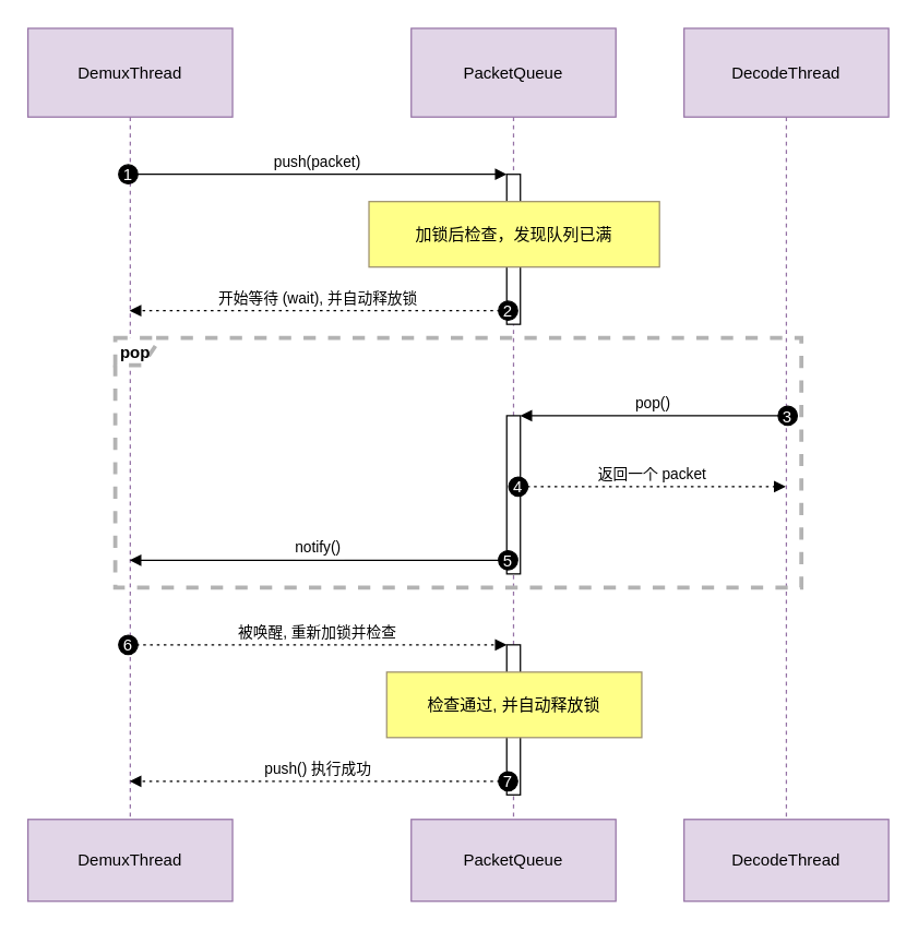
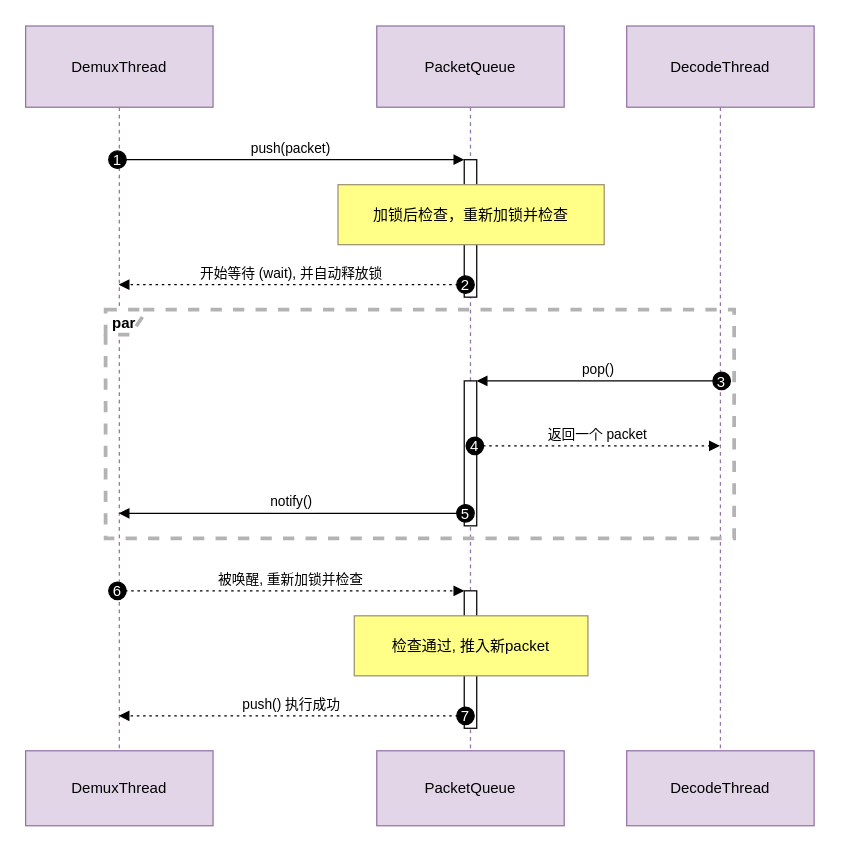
  <mxCell id="0" />
  <mxCell id="1" parent="0" />
  <mxCell id="2" value="DemuxThread" style="shape=umlLifeline;perimeter=lifelinePerimeter;whiteSpace=wrap;container=1;dropTarget=0;collapsible=0;recursiveResize=0;outlineConnect=0;portConstraint=eastwest;newEdgeStyle={&quot;edgeStyle&quot;:&quot;elbowEdgeStyle&quot;,&quot;elbow&quot;:&quot;vertical&quot;,&quot;curved&quot;:0,&quot;rounded&quot;:0};size=65;fillColor=#e1d5e7;strokeColor=#9673a6;" vertex="1" parent="1"><mxGeometry x="20" y="20" width="150" height="580" as="geometry" /></mxCell>
  <mxCell id="3" value="PacketQueue" style="shape=umlLifeline;perimeter=lifelinePerimeter;whiteSpace=wrap;container=1;dropTarget=0;collapsible=0;recursiveResize=0;outlineConnect=0;portConstraint=eastwest;newEdgeStyle={&quot;edgeStyle&quot;:&quot;elbowEdgeStyle&quot;,&quot;elbow&quot;:&quot;vertical&quot;,&quot;curved&quot;:0,&quot;rounded&quot;:0};size=65;fillColor=#e1d5e7;strokeColor=#9673a6;" vertex="1" parent="1"><mxGeometry x="301" y="20" width="150" height="580" as="geometry" /></mxCell>
  <mxCell id="4" value="" style="points=[];perimeter=orthogonalPerimeter;outlineConnect=0;targetShapes=umlLifeline;portConstraint=eastwest;newEdgeStyle={&quot;edgeStyle&quot;:&quot;elbowEdgeStyle&quot;,&quot;elbow&quot;:&quot;vertical&quot;,&quot;curved&quot;:0,&quot;rounded&quot;:0}" vertex="1" parent="3"><mxGeometry x="70" y="107" width="10" height="110" as="geometry" /></mxCell>
  <mxCell id="5" value="" style="points=[];perimeter=orthogonalPerimeter;outlineConnect=0;targetShapes=umlLifeline;portConstraint=eastwest;newEdgeStyle={&quot;edgeStyle&quot;:&quot;elbowEdgeStyle&quot;,&quot;elbow&quot;:&quot;vertical&quot;,&quot;curved&quot;:0,&quot;rounded&quot;:0}" vertex="1" parent="3"><mxGeometry x="70" y="284" width="10" height="116" as="geometry" /></mxCell>
  <mxCell id="6" value="" style="points=[];perimeter=orthogonalPerimeter;outlineConnect=0;targetShapes=umlLifeline;portConstraint=eastwest;newEdgeStyle={&quot;edgeStyle&quot;:&quot;elbowEdgeStyle&quot;,&quot;elbow&quot;:&quot;vertical&quot;,&quot;curved&quot;:0,&quot;rounded&quot;:0}" vertex="1" parent="3"><mxGeometry x="70" y="452" width="10" height="110" as="geometry" /></mxCell>
  <mxCell id="7" value="DecodeThread" style="shape=umlLifeline;perimeter=lifelinePerimeter;whiteSpace=wrap;container=1;dropTarget=0;collapsible=0;recursiveResize=0;outlineConnect=0;portConstraint=eastwest;newEdgeStyle={&quot;edgeStyle&quot;:&quot;elbowEdgeStyle&quot;,&quot;elbow&quot;:&quot;vertical&quot;,&quot;curved&quot;:0,&quot;rounded&quot;:0};size=65;fillColor=#e1d5e7;strokeColor=#9673a6;" vertex="1" parent="1"><mxGeometry x="501" y="20" width="150" height="580" as="geometry" /></mxCell>
- <mxCell id="8" value="pop" style="shape=umlFrame;dashed=1;pointerEvents=0;dropTarget=0;strokeColor=#B3B3B3;height=20;width=30;fontStyle=1;strokeWidth=3;" vertex="1" parent="1"><mxGeometry x="84" y="247" width="503" height="183" as="geometry" /></mxCell>
+ <mxCell id="8" value="par" style="shape=umlFrame;dashed=1;pointerEvents=0;dropTarget=0;strokeColor=#B3B3B3;height=20;width=30;fontStyle=1;strokeWidth=3;" vertex="1" parent="1"><mxGeometry x="84" y="247" width="503" height="183" as="geometry" /></mxCell>
  <mxCell id="9" value="" style="text;strokeColor=none;fillColor=none;align=center;verticalAlign=middle;whiteSpace=wrap;" vertex="1" parent="8"><mxGeometry x="30" width="473" height="20" as="geometry" /></mxCell>
  <mxCell id="10" value="push(packet)" style="verticalAlign=bottom;edgeStyle=elbowEdgeStyle;elbow=vertical;curved=0;rounded=0;endArrow=block;" edge="1" parent="1" source="2" target="4"><mxGeometry relative="1" as="geometry"><Array as="points"><mxPoint x="242" y="127" /></Array></mxGeometry></mxCell>
  <mxCell id="11" value="1" style="ellipse;aspect=fixed;fillColor=#000000;align=center;fontColor=#FFFFFF;" vertex="1" parent="10"><mxGeometry width="14" height="14" relative="1" as="geometry"><mxPoint x="-146" y="-7" as="offset" /></mxGeometry></mxCell>
  <mxCell id="12" value="开始等待 (wait), 并自动释放锁" style="verticalAlign=bottom;edgeStyle=elbowEdgeStyle;elbow=vertical;curved=0;rounded=0;dashed=1;dashPattern=2 3;endArrow=block;" edge="1" parent="1" source="4" target="2"><mxGeometry relative="1" as="geometry"><Array as="points"><mxPoint x="245" y="227" /></Array></mxGeometry></mxCell>
  <mxCell id="13" value="2" style="ellipse;aspect=fixed;fillColor=#000000;align=center;fontColor=#FFFFFF;" vertex="1" parent="12"><mxGeometry width="14" height="14" relative="1" as="geometry"><mxPoint x="132" y="-7" as="offset" /></mxGeometry></mxCell>
  <mxCell id="14" value="pop()" style="verticalAlign=bottom;edgeStyle=elbowEdgeStyle;elbow=vertical;curved=0;rounded=0;endArrow=block;" edge="1" parent="1" source="7" target="5"><mxGeometry relative="1" as="geometry"><Array as="points"><mxPoint x="490" y="304" /></Array></mxGeometry></mxCell>
  <mxCell id="15" value="3" style="ellipse;aspect=fixed;fillColor=#000000;align=center;fontColor=#FFFFFF;" vertex="1" parent="14"><mxGeometry width="14" height="14" relative="1" as="geometry"><mxPoint x="91.5" y="-7" as="offset" /></mxGeometry></mxCell>
  <mxCell id="16" value="返回一个 packet" style="verticalAlign=bottom;edgeStyle=elbowEdgeStyle;elbow=vertical;curved=0;rounded=0;dashed=1;dashPattern=2 3;endArrow=block;" edge="1" parent="1" source="5" target="7"><mxGeometry relative="1" as="geometry"><Array as="points"><mxPoint x="487" y="356" /></Array></mxGeometry></mxCell>
  <mxCell id="17" value="4" style="ellipse;aspect=fixed;fillColor=#000000;align=center;fontColor=#FFFFFF;" vertex="1" parent="16"><mxGeometry width="14" height="14" relative="1" as="geometry"><mxPoint x="-105.5" y="-7" as="offset" /></mxGeometry></mxCell>
  <mxCell id="18" value="notify()" style="verticalAlign=bottom;edgeStyle=elbowEdgeStyle;elbow=vertical;curved=0;rounded=0;endArrow=block;" edge="1" parent="1" source="5" target="2"><mxGeometry relative="1" as="geometry"><Array as="points"><mxPoint x="245" y="410" /></Array></mxGeometry></mxCell>
  <mxCell id="19" value="5" style="ellipse;aspect=fixed;fillColor=#000000;align=center;fontColor=#FFFFFF;" vertex="1" parent="18"><mxGeometry width="14" height="14" relative="1" as="geometry"><mxPoint x="132" y="-7" as="offset" /></mxGeometry></mxCell>
  <mxCell id="20" value="被唤醒, 重新加锁并检查" style="verticalAlign=bottom;edgeStyle=elbowEdgeStyle;elbow=vertical;curved=0;rounded=0;dashed=1;dashPattern=2 3;endArrow=block;" edge="1" parent="1" source="2" target="6"><mxGeometry relative="1" as="geometry"><Array as="points"><mxPoint x="242" y="472" /></Array></mxGeometry></mxCell>
  <mxCell id="21" value="6" style="ellipse;aspect=fixed;fillColor=#000000;align=center;fontColor=#FFFFFF;" vertex="1" parent="20"><mxGeometry width="14" height="14" relative="1" as="geometry"><mxPoint x="-146" y="-7" as="offset" /></mxGeometry></mxCell>
  <mxCell id="22" value="push() 执行成功" style="verticalAlign=bottom;edgeStyle=elbowEdgeStyle;elbow=vertical;curved=0;rounded=0;dashed=1;dashPattern=2 3;endArrow=block;" edge="1" parent="1" source="6" target="2"><mxGeometry relative="1" as="geometry"><Array as="points"><mxPoint x="245" y="572" /></Array></mxGeometry></mxCell>
  <mxCell id="23" value="7" style="ellipse;aspect=fixed;fillColor=#000000;align=center;fontColor=#FFFFFF;" vertex="1" parent="22"><mxGeometry width="14" height="14" relative="1" as="geometry"><mxPoint x="132" y="-7" as="offset" /></mxGeometry></mxCell>
- <mxCell id="24" value="加锁后检查，发现队列已满" style="fillColor=#ffff88;strokeColor=#9E916F;" vertex="1" parent="1"><mxGeometry x="270" y="147" width="213" height="48" as="geometry" /></mxCell>
- <mxCell id="25" value="检查通过, 并自动释放锁" style="fillColor=#ffff88;strokeColor=#9E916F;" vertex="1" parent="1"><mxGeometry x="283" y="492" width="187" height="48" as="geometry" /></mxCell>
+ <mxCell id="24" value="加锁后检查，重新加锁并检查" style="fillColor=#ffff88;strokeColor=#9E916F;" vertex="1" parent="1"><mxGeometry x="270" y="147" width="213" height="48" as="geometry" /></mxCell>
+ <mxCell id="25" value="检查通过, 推入新packet" style="fillColor=#ffff88;strokeColor=#9E916F;" vertex="1" parent="1"><mxGeometry x="283" y="492" width="187" height="48" as="geometry" /></mxCell>
  <mxCell id="26" value="DemuxThread" style="rounded=0;whiteSpace=wrap;html=1;fillColor=#e1d5e7;strokeColor=#9673a6;" vertex="1" parent="1"><mxGeometry x="20" y="600" width="150" height="60" as="geometry" /></mxCell>
  <mxCell id="27" value="PacketQueue" style="rounded=0;whiteSpace=wrap;html=1;fillColor=#e1d5e7;strokeColor=#9673a6;" vertex="1" parent="1"><mxGeometry x="301" y="600" width="150" height="60" as="geometry" /></mxCell>
  <mxCell id="28" value="DecodeThread" style="rounded=0;whiteSpace=wrap;html=1;fillColor=#e1d5e7;strokeColor=#9673a6;" vertex="1" parent="1"><mxGeometry x="501" y="600" width="150" height="60" as="geometry" /></mxCell>
